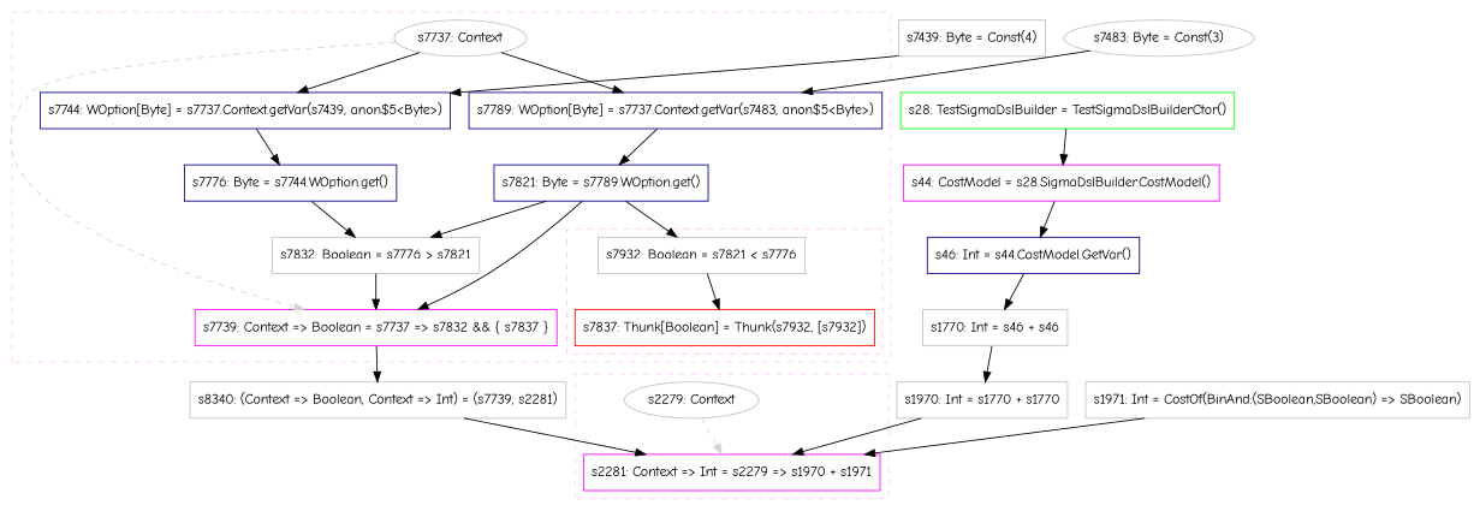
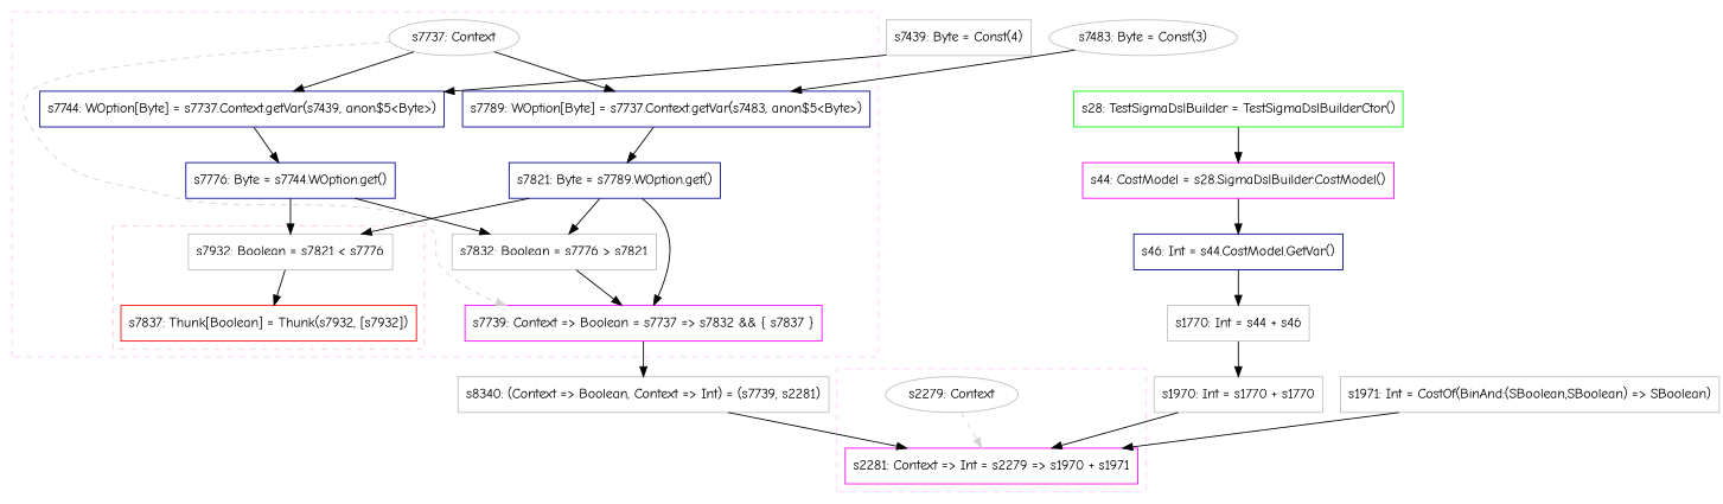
  digraph {
    concentrate=true
    fontname="Comic Neue"
    node [color=gray fillcolor=white fontname="Comic Neue" shape=box style=filled]
    edge [fontname="Comic Neue" style=solid]
    n1 [label="s7737: Context" shape=oval]
    n2 [color=magenta label="s7739: Context => Boolean = s7737 => s7832 && { s7837 }"]
    n3 [color=red label="s7837: Thunk[Boolean] = Thunk(s7932, [s7932])"]
    n4 [label="s7932: Boolean = s7821 < s7776"]
    n5 [color=darkblue label="s7744: WOption[Byte] = s7737.Context.getVar(s7439, anon$5<Byte>)"]
    n6 [color=darkblue label="s7776: Byte = s7744.WOption.get()"]
    n7 [color=darkblue label="s7789: WOption[Byte] = s7737.Context.getVar(s7483, anon$5<Byte>)"]
    n8 [color=darkblue label="s7821: Byte = s7789.WOption.get()"]
    n9 [label="s7832: Boolean = s7776 > s7821"]
    n10 [label="s2279: Context" shape=oval]
    n11 [color=magenta label="s2281: Context => Int = s2279 => s1970 + s1971"]
    n12 [label="s8340: (Context => Boolean, Context => Int) = (s7739, s2281)"]
    n13 [label="s7439: Byte = Const(4)"]
    n14 [label="s7483: Byte = Const(3)" shape=ellipse]
    n15 [color=green label="s28: TestSigmaDslBuilder = TestSigmaDslBuilderCtor()"]
    n16 [color=magenta label="s44: CostModel = s28.SigmaDslBuilder.CostModel()"]
    n17 [color=darkblue label="s46: Int = s44.CostModel.GetVar()"]
-   n18 [label="s1770: Int = s46 + s46"]
+   n18 [label="s1770: Int = s44 + s46"]
    n19 [label="s1970: Int = s1770 + s1770"]
    n20 [label="s1971: Int = CostOf(BinAnd:(SBoolean,SBoolean) => SBoolean)"]
    subgraph cluster_1 {
      color="#FFCCFF"
      style=dashed
      n5
      n6
      n7
      n8
      n9
      subgraph sub_2 {
        color="#FFCCFF"
        rank=source
        style=dashed
        n1
      }
      subgraph sub_3 {
        color="#FFCCFF"
        rank=sink
        style=dashed
        n2
      }
      subgraph cluster_4 {
        color="#FFCCCC"
        style=dashed
        n4
        subgraph sub_5 {
          color="#FFCCCC"
          rank=sink
          style=dashed
          n3
        }
      }
    }
    subgraph cluster_6 {
      color="#FFCCFF"
      style=dashed
      subgraph sub_7 {
        color="#FFCCFF"
        rank=source
        style=dashed
        n10
      }
      subgraph sub_8 {
        color="#FFCCFF"
        rank=sink
        style=dashed
        n11
      }
    }
    n1 -> n2 [color=lightgray style=dashed weight=0]
    n1 -> n5
    n1 -> n7
    n2 -> n12
    n4 -> n3
    n5 -> n6
+   n6 -> n4
    n6 -> n9
    n7 -> n8
    n8 -> n2
    n8 -> n4
    n8 -> n9
    n9 -> n2
    n10 -> n11 [color=lightgray style=dashed weight=0]
    n12 -> n11
    n13 -> n5
    n14 -> n7
    n15 -> n16
    n16 -> n17
    n17 -> n18
    n17 -> n18
    n18 -> n19
    n18 -> n19
    n19 -> n11
    n20 -> n11
  }
